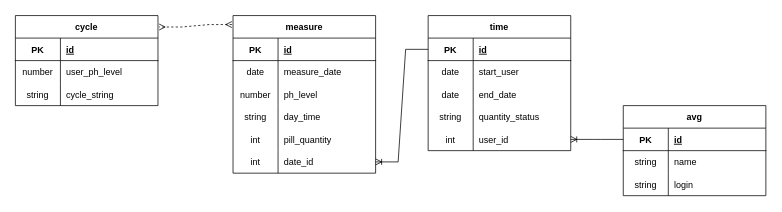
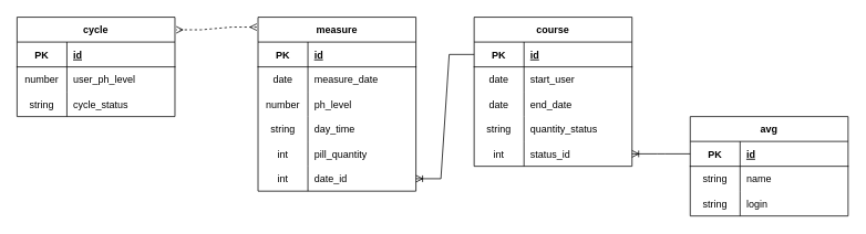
  <mxCell id="0" />
  <mxCell id="1" parent="0" />
  <mxCell id="2" value="measure" style="shape=table;startSize=30;container=1;collapsible=1;childLayout=tableLayout;fixedRows=1;rowLines=0;fontStyle=1;align=center;resizeLast=1;" vertex="1" parent="1"><mxGeometry x="310" y="20" width="190" height="210" as="geometry"><mxRectangle x="340" y="250" width="70" height="30" as="alternateBounds" /></mxGeometry></mxCell>
  <mxCell id="3" value="" style="shape=tableRow;horizontal=0;startSize=0;swimlaneHead=0;swimlaneBody=0;fillColor=none;collapsible=0;dropTarget=0;points=[[0,0.5],[1,0.5]];portConstraint=eastwest;top=0;left=0;right=0;bottom=1;" vertex="1" parent="2"><mxGeometry y="30" width="190" height="30" as="geometry" /></mxCell>
  <mxCell id="4" value="PK" style="shape=partialRectangle;connectable=0;fillColor=none;top=0;left=0;bottom=0;right=0;fontStyle=1;overflow=hidden;" vertex="1" parent="3"><mxGeometry width="60" height="30" as="geometry"><mxRectangle width="60" height="30" as="alternateBounds" /></mxGeometry></mxCell>
  <mxCell id="5" value="id" style="shape=partialRectangle;connectable=0;fillColor=none;top=0;left=0;bottom=0;right=0;align=left;spacingLeft=6;fontStyle=5;overflow=hidden;" vertex="1" parent="3"><mxGeometry x="60" width="130" height="30" as="geometry"><mxRectangle width="130" height="30" as="alternateBounds" /></mxGeometry></mxCell>
  <mxCell id="6" value="" style="shape=tableRow;horizontal=0;startSize=0;swimlaneHead=0;swimlaneBody=0;fillColor=none;collapsible=0;dropTarget=0;points=[[0,0.5],[1,0.5]];portConstraint=eastwest;top=0;left=0;right=0;bottom=0;" vertex="1" parent="2"><mxGeometry y="60" width="190" height="30" as="geometry" /></mxCell>
  <mxCell id="7" value="date" style="shape=partialRectangle;connectable=0;fillColor=none;top=0;left=0;bottom=0;right=0;editable=1;overflow=hidden;" vertex="1" parent="6"><mxGeometry width="60" height="30" as="geometry"><mxRectangle width="60" height="30" as="alternateBounds" /></mxGeometry></mxCell>
  <mxCell id="8" value="measure_date" style="shape=partialRectangle;connectable=0;fillColor=none;top=0;left=0;bottom=0;right=0;align=left;spacingLeft=6;overflow=hidden;" vertex="1" parent="6"><mxGeometry x="60" width="130" height="30" as="geometry"><mxRectangle width="130" height="30" as="alternateBounds" /></mxGeometry></mxCell>
  <mxCell id="9" value="" style="shape=tableRow;horizontal=0;startSize=0;swimlaneHead=0;swimlaneBody=0;fillColor=none;collapsible=0;dropTarget=0;points=[[0,0.5],[1,0.5]];portConstraint=eastwest;top=0;left=0;right=0;bottom=0;" vertex="1" parent="2"><mxGeometry y="90" width="190" height="30" as="geometry" /></mxCell>
  <mxCell id="10" value="number" style="shape=partialRectangle;connectable=0;fillColor=none;top=0;left=0;bottom=0;right=0;editable=1;overflow=hidden;" vertex="1" parent="9"><mxGeometry width="60" height="30" as="geometry"><mxRectangle width="60" height="30" as="alternateBounds" /></mxGeometry></mxCell>
  <mxCell id="11" value="ph_level" style="shape=partialRectangle;connectable=0;fillColor=none;top=0;left=0;bottom=0;right=0;align=left;spacingLeft=6;overflow=hidden;" vertex="1" parent="9"><mxGeometry x="60" width="130" height="30" as="geometry"><mxRectangle width="130" height="30" as="alternateBounds" /></mxGeometry></mxCell>
  <mxCell id="12" value="" style="shape=tableRow;horizontal=0;startSize=0;swimlaneHead=0;swimlaneBody=0;fillColor=none;collapsible=0;dropTarget=0;points=[[0,0.5],[1,0.5]];portConstraint=eastwest;top=0;left=0;right=0;bottom=0;" vertex="1" parent="2"><mxGeometry y="120" width="190" height="30" as="geometry" /></mxCell>
  <mxCell id="13" value="string" style="shape=partialRectangle;connectable=0;fillColor=none;top=0;left=0;bottom=0;right=0;editable=1;overflow=hidden;" vertex="1" parent="12"><mxGeometry width="60" height="30" as="geometry"><mxRectangle width="60" height="30" as="alternateBounds" /></mxGeometry></mxCell>
  <mxCell id="14" value="day_time" style="shape=partialRectangle;connectable=0;fillColor=none;top=0;left=0;bottom=0;right=0;align=left;spacingLeft=6;overflow=hidden;" vertex="1" parent="12"><mxGeometry x="60" width="130" height="30" as="geometry"><mxRectangle width="130" height="30" as="alternateBounds" /></mxGeometry></mxCell>
  <mxCell id="15" value="" style="shape=tableRow;horizontal=0;startSize=0;swimlaneHead=0;swimlaneBody=0;fillColor=none;collapsible=0;dropTarget=0;points=[[0,0.5],[1,0.5]];portConstraint=eastwest;top=0;left=0;right=0;bottom=0;" vertex="1" parent="2"><mxGeometry y="150" width="190" height="30" as="geometry" /></mxCell>
  <mxCell id="16" value="int" style="shape=partialRectangle;connectable=0;fillColor=none;top=0;left=0;bottom=0;right=0;editable=1;overflow=hidden;" vertex="1" parent="15"><mxGeometry width="60" height="30" as="geometry"><mxRectangle width="60" height="30" as="alternateBounds" /></mxGeometry></mxCell>
  <mxCell id="17" value="pill_quantity" style="shape=partialRectangle;connectable=0;fillColor=none;top=0;left=0;bottom=0;right=0;align=left;spacingLeft=6;overflow=hidden;" vertex="1" parent="15"><mxGeometry x="60" width="130" height="30" as="geometry"><mxRectangle width="130" height="30" as="alternateBounds" /></mxGeometry></mxCell>
  <mxCell id="18" value="" style="shape=tableRow;horizontal=0;startSize=0;swimlaneHead=0;swimlaneBody=0;fillColor=none;collapsible=0;dropTarget=0;points=[[0,0.5],[1,0.5]];portConstraint=eastwest;top=0;left=0;right=0;bottom=0;" vertex="1" parent="2"><mxGeometry y="180" width="190" height="30" as="geometry" /></mxCell>
  <mxCell id="19" value="int" style="shape=partialRectangle;connectable=0;fillColor=none;top=0;left=0;bottom=0;right=0;editable=1;overflow=hidden;" vertex="1" parent="18"><mxGeometry width="60" height="30" as="geometry"><mxRectangle width="60" height="30" as="alternateBounds" /></mxGeometry></mxCell>
  <mxCell id="20" value="date_id" style="shape=partialRectangle;connectable=0;fillColor=none;top=0;left=0;bottom=0;right=0;align=left;spacingLeft=6;overflow=hidden;" vertex="1" parent="18"><mxGeometry x="60" width="130" height="30" as="geometry"><mxRectangle width="130" height="30" as="alternateBounds" /></mxGeometry></mxCell>
  <mxCell id="21" value="avg" style="shape=table;startSize=30;container=1;collapsible=1;childLayout=tableLayout;fixedRows=1;rowLines=0;fontStyle=1;align=center;resizeLast=1;" vertex="1" parent="1"><mxGeometry x="830" y="140" width="190" height="120" as="geometry"><mxRectangle x="340" y="250" width="70" height="30" as="alternateBounds" /></mxGeometry></mxCell>
  <mxCell id="22" value="" style="shape=tableRow;horizontal=0;startSize=0;swimlaneHead=0;swimlaneBody=0;fillColor=none;collapsible=0;dropTarget=0;points=[[0,0.5],[1,0.5]];portConstraint=eastwest;top=0;left=0;right=0;bottom=1;" vertex="1" parent="21"><mxGeometry y="30" width="190" height="30" as="geometry" /></mxCell>
  <mxCell id="23" value="PK" style="shape=partialRectangle;connectable=0;fillColor=none;top=0;left=0;bottom=0;right=0;fontStyle=1;overflow=hidden;" vertex="1" parent="22"><mxGeometry width="60" height="30" as="geometry"><mxRectangle width="60" height="30" as="alternateBounds" /></mxGeometry></mxCell>
  <mxCell id="24" value="id" style="shape=partialRectangle;connectable=0;fillColor=none;top=0;left=0;bottom=0;right=0;align=left;spacingLeft=6;fontStyle=5;overflow=hidden;" vertex="1" parent="22"><mxGeometry x="60" width="130" height="30" as="geometry"><mxRectangle width="130" height="30" as="alternateBounds" /></mxGeometry></mxCell>
  <mxCell id="25" value="" style="shape=tableRow;horizontal=0;startSize=0;swimlaneHead=0;swimlaneBody=0;fillColor=none;collapsible=0;dropTarget=0;points=[[0,0.5],[1,0.5]];portConstraint=eastwest;top=0;left=0;right=0;bottom=0;" vertex="1" parent="21"><mxGeometry y="60" width="190" height="30" as="geometry" /></mxCell>
  <mxCell id="26" value="string" style="shape=partialRectangle;connectable=0;fillColor=none;top=0;left=0;bottom=0;right=0;editable=1;overflow=hidden;" vertex="1" parent="25"><mxGeometry width="60" height="30" as="geometry"><mxRectangle width="60" height="30" as="alternateBounds" /></mxGeometry></mxCell>
  <mxCell id="27" value="name" style="shape=partialRectangle;connectable=0;fillColor=none;top=0;left=0;bottom=0;right=0;align=left;spacingLeft=6;overflow=hidden;" vertex="1" parent="25"><mxGeometry x="60" width="130" height="30" as="geometry"><mxRectangle width="130" height="30" as="alternateBounds" /></mxGeometry></mxCell>
  <mxCell id="28" value="" style="shape=tableRow;horizontal=0;startSize=0;swimlaneHead=0;swimlaneBody=0;fillColor=none;collapsible=0;dropTarget=0;points=[[0,0.5],[1,0.5]];portConstraint=eastwest;top=0;left=0;right=0;bottom=0;" vertex="1" parent="21"><mxGeometry y="90" width="190" height="30" as="geometry" /></mxCell>
  <mxCell id="29" value="string" style="shape=partialRectangle;connectable=0;fillColor=none;top=0;left=0;bottom=0;right=0;editable=1;overflow=hidden;" vertex="1" parent="28"><mxGeometry width="60" height="30" as="geometry"><mxRectangle width="60" height="30" as="alternateBounds" /></mxGeometry></mxCell>
  <mxCell id="30" value="login" style="shape=partialRectangle;connectable=0;fillColor=none;top=0;left=0;bottom=0;right=0;align=left;spacingLeft=6;overflow=hidden;" vertex="1" parent="28"><mxGeometry x="60" width="130" height="30" as="geometry"><mxRectangle width="130" height="30" as="alternateBounds" /></mxGeometry></mxCell>
  <mxCell id="31" value="" style="edgeStyle=entityRelationEdgeStyle;fontSize=12;html=1;endArrow=ERoneToMany;rounded=0;exitX=0;exitY=0.5;exitDx=0;exitDy=0;entryX=1;entryY=0.5;entryDx=0;entryDy=0;" edge="1" parent="1" source="22" target="45"><mxGeometry width="100" height="100" relative="1" as="geometry"><mxPoint x="530" y="230" as="sourcePoint" /><mxPoint x="630" y="130" as="targetPoint" /></mxGeometry></mxCell>
- <mxCell id="32" value="time" style="shape=table;startSize=30;container=1;collapsible=1;childLayout=tableLayout;fixedRows=1;rowLines=0;fontStyle=1;align=center;resizeLast=1;" vertex="1" parent="1"><mxGeometry x="570" y="20" width="190" height="180" as="geometry"><mxRectangle x="340" y="250" width="70" height="30" as="alternateBounds" /></mxGeometry></mxCell>
+ <mxCell id="32" value="course" style="shape=table;startSize=30;container=1;collapsible=1;childLayout=tableLayout;fixedRows=1;rowLines=0;fontStyle=1;align=center;resizeLast=1;" vertex="1" parent="1"><mxGeometry x="570" y="20" width="190" height="180" as="geometry"><mxRectangle x="340" y="250" width="70" height="30" as="alternateBounds" /></mxGeometry></mxCell>
  <mxCell id="33" value="" style="shape=tableRow;horizontal=0;startSize=0;swimlaneHead=0;swimlaneBody=0;fillColor=none;collapsible=0;dropTarget=0;points=[[0,0.5],[1,0.5]];portConstraint=eastwest;top=0;left=0;right=0;bottom=1;" vertex="1" parent="32"><mxGeometry y="30" width="190" height="30" as="geometry" /></mxCell>
  <mxCell id="34" value="PK" style="shape=partialRectangle;connectable=0;fillColor=none;top=0;left=0;bottom=0;right=0;fontStyle=1;overflow=hidden;" vertex="1" parent="33"><mxGeometry width="60" height="30" as="geometry"><mxRectangle width="60" height="30" as="alternateBounds" /></mxGeometry></mxCell>
  <mxCell id="35" value="id" style="shape=partialRectangle;connectable=0;fillColor=none;top=0;left=0;bottom=0;right=0;align=left;spacingLeft=6;fontStyle=5;overflow=hidden;" vertex="1" parent="33"><mxGeometry x="60" width="130" height="30" as="geometry"><mxRectangle width="130" height="30" as="alternateBounds" /></mxGeometry></mxCell>
  <mxCell id="36" value="" style="shape=tableRow;horizontal=0;startSize=0;swimlaneHead=0;swimlaneBody=0;fillColor=none;collapsible=0;dropTarget=0;points=[[0,0.5],[1,0.5]];portConstraint=eastwest;top=0;left=0;right=0;bottom=0;" vertex="1" parent="32"><mxGeometry y="60" width="190" height="30" as="geometry" /></mxCell>
  <mxCell id="37" value="date" style="shape=partialRectangle;connectable=0;fillColor=none;top=0;left=0;bottom=0;right=0;editable=1;overflow=hidden;" vertex="1" parent="36"><mxGeometry width="60" height="30" as="geometry"><mxRectangle width="60" height="30" as="alternateBounds" /></mxGeometry></mxCell>
  <mxCell id="38" value="start_user" style="shape=partialRectangle;connectable=0;fillColor=none;top=0;left=0;bottom=0;right=0;align=left;spacingLeft=6;overflow=hidden;" vertex="1" parent="36"><mxGeometry x="60" width="130" height="30" as="geometry"><mxRectangle width="130" height="30" as="alternateBounds" /></mxGeometry></mxCell>
  <mxCell id="39" value="" style="shape=tableRow;horizontal=0;startSize=0;swimlaneHead=0;swimlaneBody=0;fillColor=none;collapsible=0;dropTarget=0;points=[[0,0.5],[1,0.5]];portConstraint=eastwest;top=0;left=0;right=0;bottom=0;" vertex="1" parent="32"><mxGeometry y="90" width="190" height="30" as="geometry" /></mxCell>
  <mxCell id="40" value="date" style="shape=partialRectangle;connectable=0;fillColor=none;top=0;left=0;bottom=0;right=0;editable=1;overflow=hidden;" vertex="1" parent="39"><mxGeometry width="60" height="30" as="geometry"><mxRectangle width="60" height="30" as="alternateBounds" /></mxGeometry></mxCell>
  <mxCell id="41" value="end_date" style="shape=partialRectangle;connectable=0;fillColor=none;top=0;left=0;bottom=0;right=0;align=left;spacingLeft=6;overflow=hidden;" vertex="1" parent="39"><mxGeometry x="60" width="130" height="30" as="geometry"><mxRectangle width="130" height="30" as="alternateBounds" /></mxGeometry></mxCell>
  <mxCell id="42" value="" style="shape=tableRow;horizontal=0;startSize=0;swimlaneHead=0;swimlaneBody=0;fillColor=none;collapsible=0;dropTarget=0;points=[[0,0.5],[1,0.5]];portConstraint=eastwest;top=0;left=0;right=0;bottom=0;" vertex="1" parent="32"><mxGeometry y="120" width="190" height="30" as="geometry" /></mxCell>
  <mxCell id="43" value="string" style="shape=partialRectangle;connectable=0;fillColor=none;top=0;left=0;bottom=0;right=0;editable=1;overflow=hidden;" vertex="1" parent="42"><mxGeometry width="60" height="30" as="geometry"><mxRectangle width="60" height="30" as="alternateBounds" /></mxGeometry></mxCell>
  <mxCell id="44" value="quantity_status" style="shape=partialRectangle;connectable=0;fillColor=none;top=0;left=0;bottom=0;right=0;align=left;spacingLeft=6;overflow=hidden;" vertex="1" parent="42"><mxGeometry x="60" width="130" height="30" as="geometry"><mxRectangle width="130" height="30" as="alternateBounds" /></mxGeometry></mxCell>
  <mxCell id="45" value="" style="shape=tableRow;horizontal=0;startSize=0;swimlaneHead=0;swimlaneBody=0;fillColor=none;collapsible=0;dropTarget=0;points=[[0,0.5],[1,0.5]];portConstraint=eastwest;top=0;left=0;right=0;bottom=0;" vertex="1" parent="32"><mxGeometry y="150" width="190" height="30" as="geometry" /></mxCell>
  <mxCell id="46" value="int" style="shape=partialRectangle;connectable=0;fillColor=none;top=0;left=0;bottom=0;right=0;editable=1;overflow=hidden;" vertex="1" parent="45"><mxGeometry width="60" height="30" as="geometry"><mxRectangle width="60" height="30" as="alternateBounds" /></mxGeometry></mxCell>
- <mxCell id="47" value="user_id" style="shape=partialRectangle;connectable=0;fillColor=none;top=0;left=0;bottom=0;right=0;align=left;spacingLeft=6;overflow=hidden;" vertex="1" parent="45"><mxGeometry x="60" width="130" height="30" as="geometry"><mxRectangle width="130" height="30" as="alternateBounds" /></mxGeometry></mxCell>
+ <mxCell id="47" value="status_id" style="shape=partialRectangle;connectable=0;fillColor=none;top=0;left=0;bottom=0;right=0;align=left;spacingLeft=6;overflow=hidden;" vertex="1" parent="45"><mxGeometry x="60" width="130" height="30" as="geometry"><mxRectangle width="130" height="30" as="alternateBounds" /></mxGeometry></mxCell>
  <mxCell id="48" value="" style="edgeStyle=entityRelationEdgeStyle;fontSize=12;html=1;endArrow=ERoneToMany;rounded=0;entryX=1;entryY=0.5;entryDx=0;entryDy=0;exitX=0;exitY=0.5;exitDx=0;exitDy=0;" edge="1" parent="1" source="33" target="18"><mxGeometry width="100" height="100" relative="1" as="geometry"><mxPoint x="550" y="240" as="sourcePoint" /><mxPoint x="650" y="140" as="targetPoint" /></mxGeometry></mxCell>
  <mxCell id="49" value="cycle" style="shape=table;startSize=30;container=1;collapsible=1;childLayout=tableLayout;fixedRows=1;rowLines=0;fontStyle=1;align=center;resizeLast=1;" vertex="1" parent="1"><mxGeometry x="20" y="20" width="190" height="120" as="geometry"><mxRectangle x="340" y="250" width="70" height="30" as="alternateBounds" /></mxGeometry></mxCell>
  <mxCell id="50" value="" style="shape=tableRow;horizontal=0;startSize=0;swimlaneHead=0;swimlaneBody=0;fillColor=none;collapsible=0;dropTarget=0;points=[[0,0.5],[1,0.5]];portConstraint=eastwest;top=0;left=0;right=0;bottom=1;" vertex="1" parent="49"><mxGeometry y="30" width="190" height="30" as="geometry" /></mxCell>
  <mxCell id="51" value="PK" style="shape=partialRectangle;connectable=0;fillColor=none;top=0;left=0;bottom=0;right=0;fontStyle=1;overflow=hidden;" vertex="1" parent="50"><mxGeometry width="60" height="30" as="geometry"><mxRectangle width="60" height="30" as="alternateBounds" /></mxGeometry></mxCell>
  <mxCell id="52" value="id" style="shape=partialRectangle;connectable=0;fillColor=none;top=0;left=0;bottom=0;right=0;align=left;spacingLeft=6;fontStyle=5;overflow=hidden;" vertex="1" parent="50"><mxGeometry x="60" width="130" height="30" as="geometry"><mxRectangle width="130" height="30" as="alternateBounds" /></mxGeometry></mxCell>
  <mxCell id="53" value="" style="shape=tableRow;horizontal=0;startSize=0;swimlaneHead=0;swimlaneBody=0;fillColor=none;collapsible=0;dropTarget=0;points=[[0,0.5],[1,0.5]];portConstraint=eastwest;top=0;left=0;right=0;bottom=0;" vertex="1" parent="49"><mxGeometry y="60" width="190" height="30" as="geometry" /></mxCell>
  <mxCell id="54" value="number" style="shape=partialRectangle;connectable=0;fillColor=none;top=0;left=0;bottom=0;right=0;editable=1;overflow=hidden;" vertex="1" parent="53"><mxGeometry width="60" height="30" as="geometry"><mxRectangle width="60" height="30" as="alternateBounds" /></mxGeometry></mxCell>
  <mxCell id="55" value="user_ph_level" style="shape=partialRectangle;connectable=0;fillColor=none;top=0;left=0;bottom=0;right=0;align=left;spacingLeft=6;overflow=hidden;" vertex="1" parent="53"><mxGeometry x="60" width="130" height="30" as="geometry"><mxRectangle width="130" height="30" as="alternateBounds" /></mxGeometry></mxCell>
  <mxCell id="56" value="" style="shape=tableRow;horizontal=0;startSize=0;swimlaneHead=0;swimlaneBody=0;fillColor=none;collapsible=0;dropTarget=0;points=[[0,0.5],[1,0.5]];portConstraint=eastwest;top=0;left=0;right=0;bottom=0;" vertex="1" parent="49"><mxGeometry y="90" width="190" height="30" as="geometry" /></mxCell>
  <mxCell id="57" value="string" style="shape=partialRectangle;connectable=0;fillColor=none;top=0;left=0;bottom=0;right=0;editable=1;overflow=hidden;" vertex="1" parent="56"><mxGeometry width="60" height="30" as="geometry"><mxRectangle width="60" height="30" as="alternateBounds" /></mxGeometry></mxCell>
- <mxCell id="58" value="cycle_string" style="shape=partialRectangle;connectable=0;fillColor=none;top=0;left=0;bottom=0;right=0;align=left;spacingLeft=6;overflow=hidden;" vertex="1" parent="56"><mxGeometry x="60" width="130" height="30" as="geometry"><mxRectangle width="130" height="30" as="alternateBounds" /></mxGeometry></mxCell>
+ <mxCell id="58" value="cycle_status" style="shape=partialRectangle;connectable=0;fillColor=none;top=0;left=0;bottom=0;right=0;align=left;spacingLeft=6;overflow=hidden;" vertex="1" parent="56"><mxGeometry x="60" width="130" height="30" as="geometry"><mxRectangle width="130" height="30" as="alternateBounds" /></mxGeometry></mxCell>
  <mxCell id="59" value="" style="edgeStyle=entityRelationEdgeStyle;fontSize=12;html=1;endArrow=ERmany;startArrow=ERmany;rounded=0;entryX=1.008;entryY=0.127;entryDx=0;entryDy=0;exitX=-0.008;exitY=0.057;exitDx=0;exitDy=0;entryPerimeter=0;exitPerimeter=0;dashed=1;" edge="1" parent="1" source="2" target="49"><mxGeometry width="100" height="100" relative="1" as="geometry"><mxPoint x="550" y="240" as="sourcePoint" /><mxPoint x="650" y="140" as="targetPoint" /></mxGeometry></mxCell>
